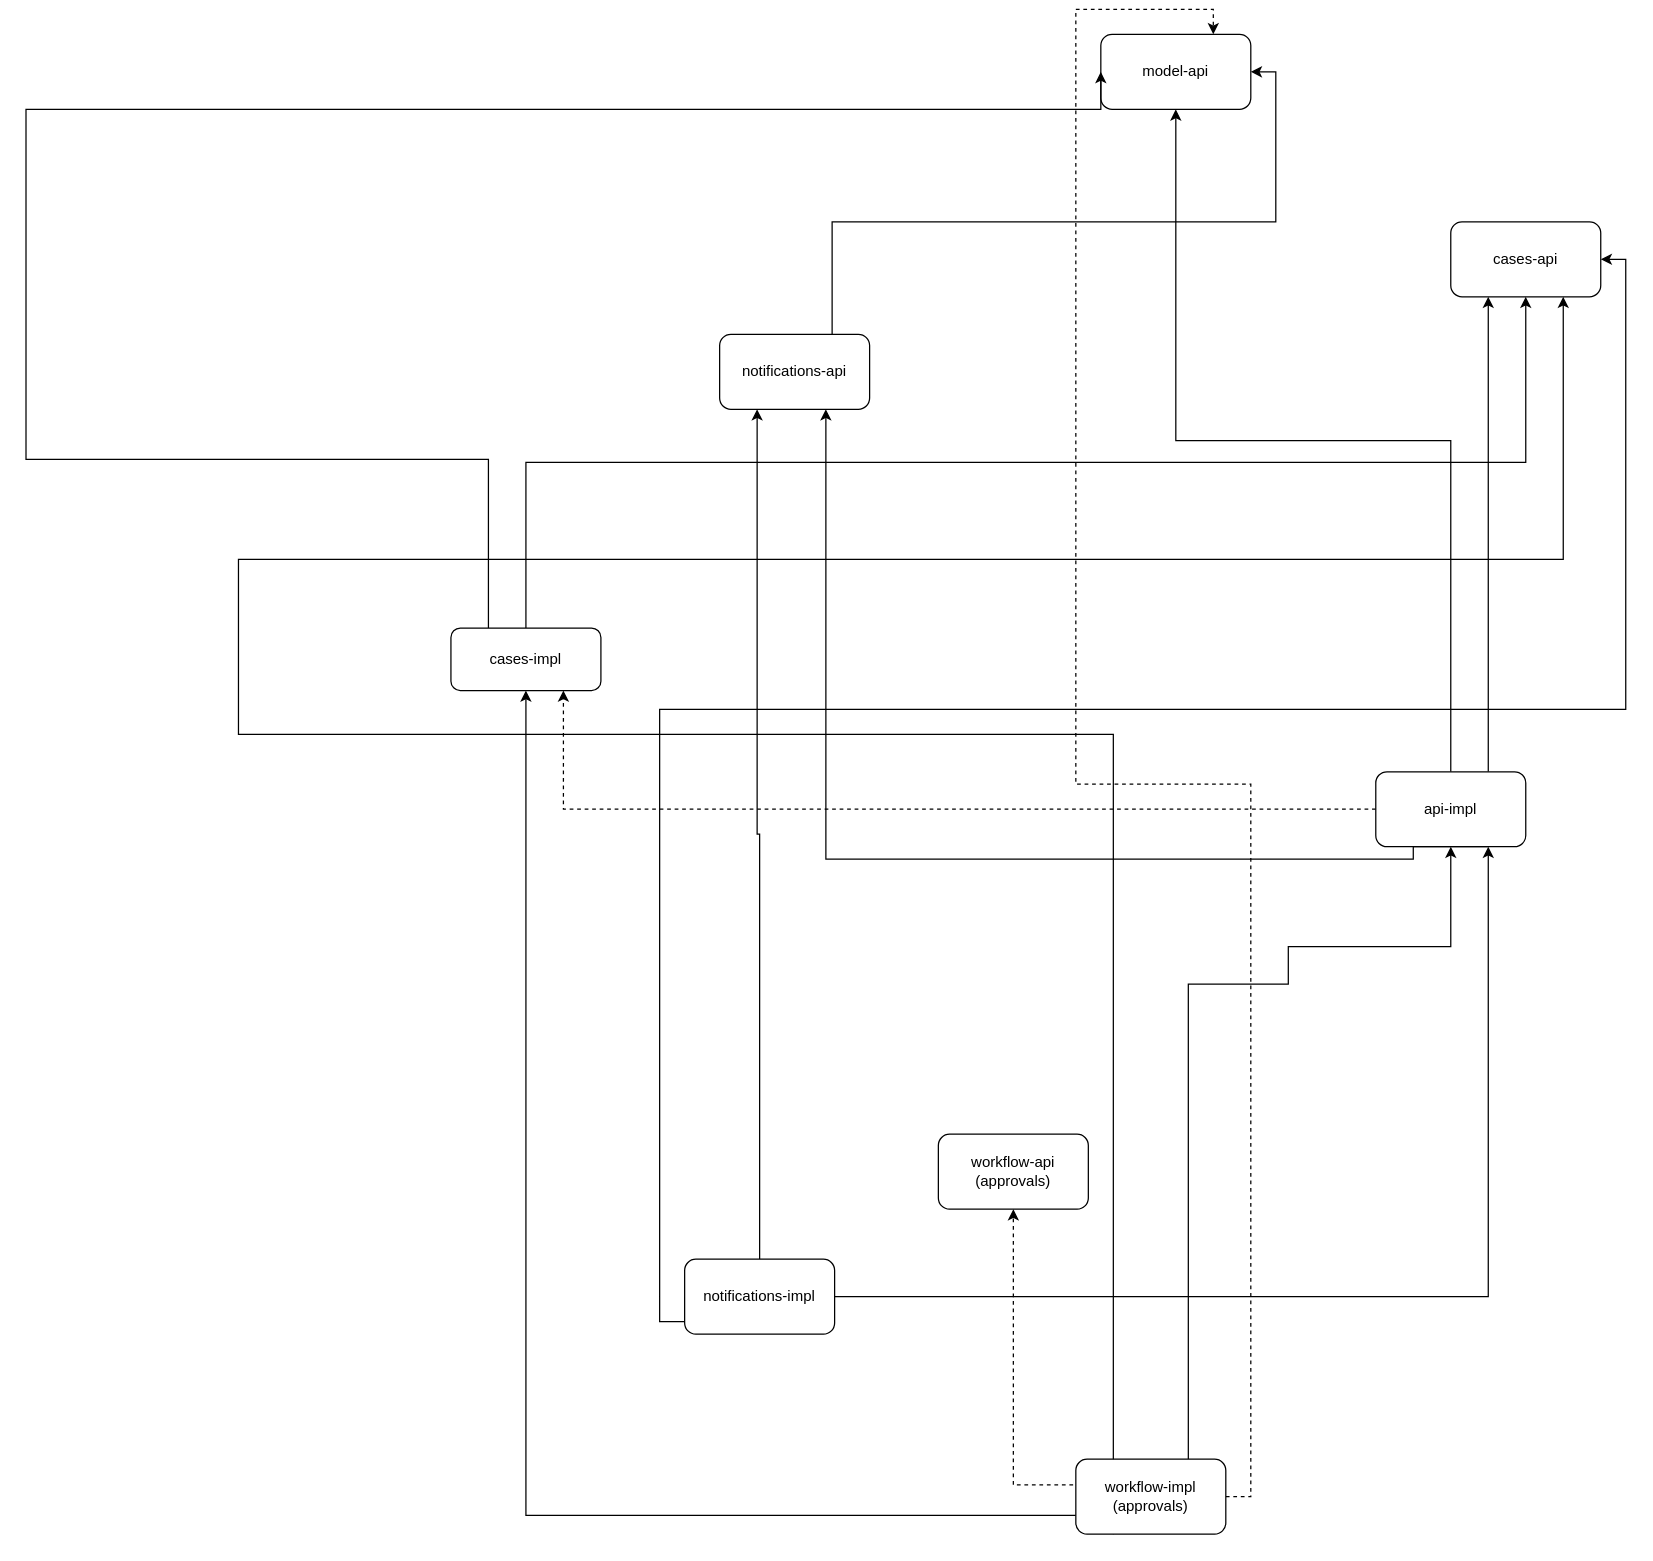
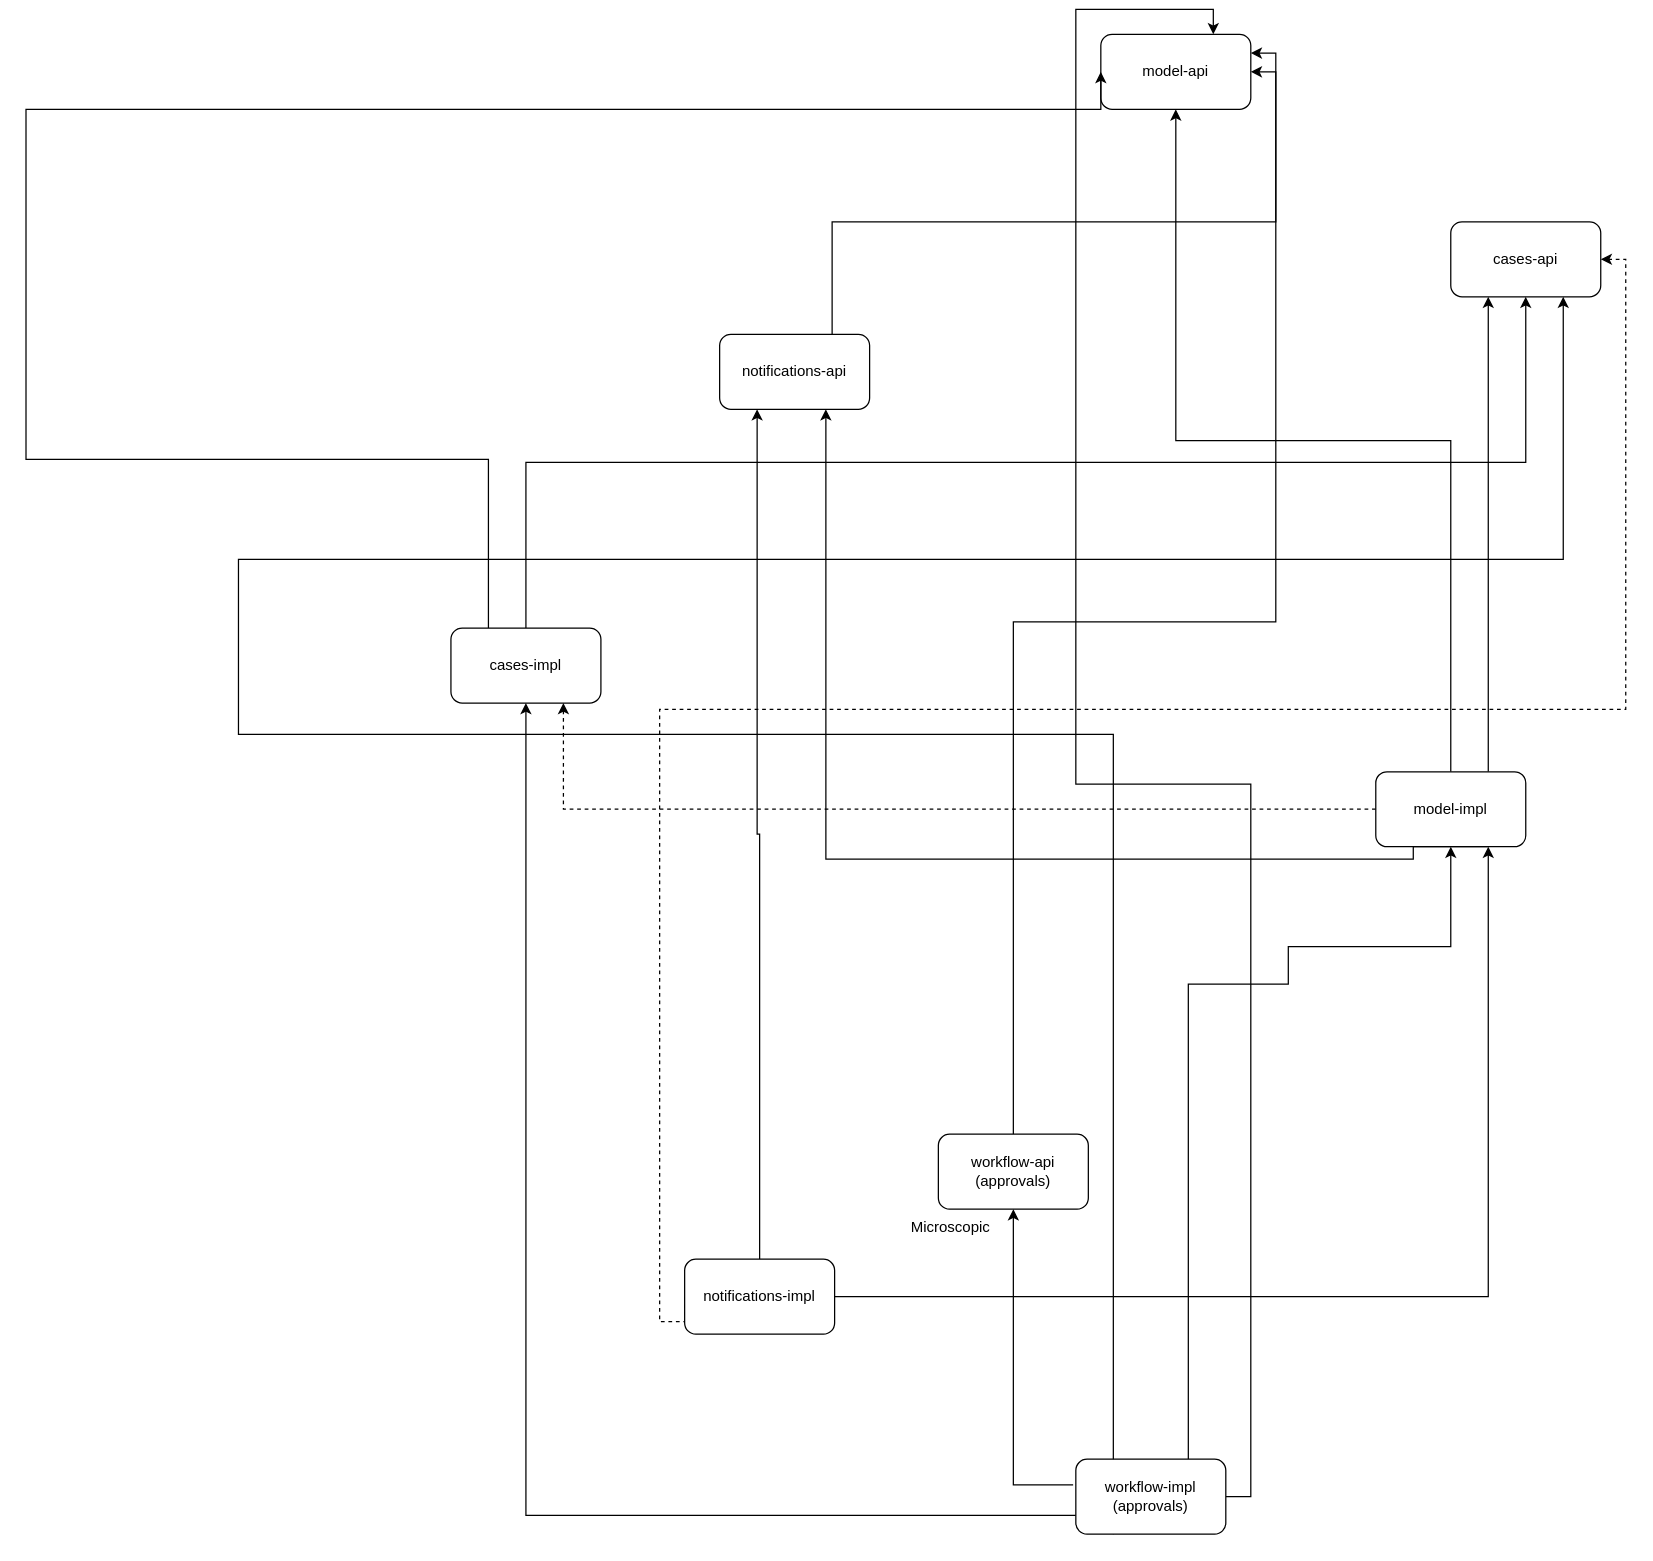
  <mxCell id="0" />
  <mxCell id="1" parent="0" />
  <mxCell id="2" style="edgeStyle=orthogonalEdgeStyle;rounded=0;orthogonalLoop=1;jettySize=auto;html=1;exitX=0.75;exitY=0;exitDx=0;exitDy=0;entryX=0.25;entryY=1;entryDx=0;entryDy=0;" parent="1" source="6" target="7" edge="1"><mxGeometry relative="1" as="geometry"><Array as="points"><mxPoint x="1190" y="290" /><mxPoint x="1190" y="290" /></Array></mxGeometry></mxCell>
  <mxCell id="3" style="edgeStyle=orthogonalEdgeStyle;rounded=0;orthogonalLoop=1;jettySize=auto;html=1;exitX=0.75;exitY=1;exitDx=0;exitDy=0;" parent="1" source="6" target="9" edge="1"><mxGeometry relative="1" as="geometry"><Array as="points"><mxPoint x="1130" y="670" /><mxPoint x="1130" y="680" /><mxPoint x="660" y="680" /></Array></mxGeometry></mxCell>
  <mxCell id="4" style="edgeStyle=orthogonalEdgeStyle;rounded=0;orthogonalLoop=1;jettySize=auto;html=1;exitX=0.5;exitY=0;exitDx=0;exitDy=0;entryX=0.5;entryY=1;entryDx=0;entryDy=0;" parent="1" source="6" target="10" edge="1"><mxGeometry relative="1" as="geometry" /></mxCell>
  <mxCell id="5" style="edgeStyle=orthogonalEdgeStyle;rounded=0;orthogonalLoop=1;jettySize=auto;html=1;exitX=0;exitY=0.5;exitDx=0;exitDy=0;entryX=0.75;entryY=1;entryDx=0;entryDy=0;dashed=1;" edge="1" parent="1" source="6" target="17"><mxGeometry relative="1" as="geometry" /></mxCell>
- <mxCell id="6" value="api-impl" style="rounded=1;whiteSpace=wrap;html=1;" parent="1" vertex="1"><mxGeometry x="1100" y="610" width="120" height="60" as="geometry" /></mxCell>
+ <mxCell id="6" value="model-impl" style="rounded=1;whiteSpace=wrap;html=1;" parent="1" vertex="1"><mxGeometry x="1100" y="610" width="120" height="60" as="geometry" /></mxCell>
  <mxCell id="7" value="cases-api" style="rounded=1;whiteSpace=wrap;html=1;" parent="1" vertex="1"><mxGeometry x="1160" y="170" width="120" height="60" as="geometry" /></mxCell>
  <mxCell id="8" style="edgeStyle=orthogonalEdgeStyle;rounded=0;orthogonalLoop=1;jettySize=auto;html=1;exitX=0.75;exitY=0;exitDx=0;exitDy=0;entryX=1;entryY=0.5;entryDx=0;entryDy=0;" parent="1" source="9" target="10" edge="1"><mxGeometry relative="1" as="geometry" /></mxCell>
  <mxCell id="9" value="notifications-api" style="rounded=1;whiteSpace=wrap;html=1;" parent="1" vertex="1"><mxGeometry x="575" y="260" width="120" height="60" as="geometry" /></mxCell>
  <mxCell id="10" value="model-api" style="rounded=1;whiteSpace=wrap;html=1;" parent="1" vertex="1"><mxGeometry x="880" y="20" width="120" height="60" as="geometry" /></mxCell>
  <mxCell id="11" style="edgeStyle=orthogonalEdgeStyle;rounded=0;orthogonalLoop=1;jettySize=auto;html=1;exitX=0.5;exitY=0;exitDx=0;exitDy=0;entryX=0.25;entryY=1;entryDx=0;entryDy=0;" parent="1" source="14" target="9" edge="1"><mxGeometry relative="1" as="geometry" /></mxCell>
  <mxCell id="12" style="edgeStyle=orthogonalEdgeStyle;rounded=0;orthogonalLoop=1;jettySize=auto;html=1;exitX=1;exitY=0.5;exitDx=0;exitDy=0;entryX=0.75;entryY=1;entryDx=0;entryDy=0;" parent="1" source="14" target="6" edge="1"><mxGeometry relative="1" as="geometry" /></mxCell>
- <mxCell id="13" style="edgeStyle=orthogonalEdgeStyle;rounded=0;orthogonalLoop=1;jettySize=auto;html=1;exitX=0;exitY=0.5;exitDx=0;exitDy=0;entryX=1;entryY=0.5;entryDx=0;entryDy=0;" parent="1" source="14" target="7" edge="1"><mxGeometry relative="1" as="geometry"><Array as="points"><mxPoint x="527" y="1050" /><mxPoint x="527" y="560" /><mxPoint x="1300" y="560" /><mxPoint x="1300" y="200" /></Array></mxGeometry></mxCell>
+ <mxCell id="13" style="edgeStyle=orthogonalEdgeStyle;rounded=0;orthogonalLoop=1;jettySize=auto;html=1;exitX=0;exitY=0.5;exitDx=0;exitDy=0;entryX=1;entryY=0.5;entryDx=0;entryDy=0;dashed=1;" parent="1" source="14" target="7" edge="1"><mxGeometry relative="1" as="geometry"><Array as="points"><mxPoint x="527" y="1050" /><mxPoint x="527" y="560" /><mxPoint x="1300" y="560" /><mxPoint x="1300" y="200" /></Array></mxGeometry></mxCell>
  <mxCell id="14" value="notifications-impl" style="rounded=1;whiteSpace=wrap;html=1;" parent="1" vertex="1"><mxGeometry x="547" y="1000" width="120" height="60" as="geometry" /></mxCell>
  <mxCell id="15" style="edgeStyle=orthogonalEdgeStyle;rounded=0;orthogonalLoop=1;jettySize=auto;html=1;exitX=0.5;exitY=0;exitDx=0;exitDy=0;" parent="1" source="17" target="7" edge="1"><mxGeometry relative="1" as="geometry" /></mxCell>
  <mxCell id="16" style="edgeStyle=orthogonalEdgeStyle;rounded=0;orthogonalLoop=1;jettySize=auto;html=1;exitX=0.25;exitY=0;exitDx=0;exitDy=0;entryX=0;entryY=0.5;entryDx=0;entryDy=0;" parent="1" source="17" target="10" edge="1"><mxGeometry relative="1" as="geometry"><Array as="points"><mxPoint x="390" y="360" /><mxPoint x="20" y="360" /><mxPoint x="20" y="80" /><mxPoint x="880" y="80" /></Array></mxGeometry></mxCell>
- <mxCell id="17" value="cases-impl" style="rounded=1;whiteSpace=wrap;html=1;" parent="1" vertex="1"><mxGeometry x="360" y="495" width="120" height="50" as="geometry" /></mxCell>
+ <mxCell id="17" value="cases-impl" style="rounded=1;whiteSpace=wrap;html=1;" parent="1" vertex="1"><mxGeometry x="360" y="495" width="120" height="60" as="geometry" /></mxCell>
+ <mxCell id="18" style="edgeStyle=orthogonalEdgeStyle;rounded=0;orthogonalLoop=1;jettySize=auto;html=1;exitX=0.5;exitY=0;exitDx=0;exitDy=0;entryX=1;entryY=0.25;entryDx=0;entryDy=0;" parent="1" source="19" target="10" edge="1"><mxGeometry relative="1" as="geometry" /></mxCell>
  <mxCell id="19" value="workflow-api&lt;br&gt;(approvals)" style="rounded=1;whiteSpace=wrap;html=1;" parent="1" vertex="1"><mxGeometry x="750" y="900" width="120" height="60" as="geometry" /></mxCell>
- <mxCell id="20" style="edgeStyle=orthogonalEdgeStyle;rounded=0;orthogonalLoop=1;jettySize=auto;html=1;exitX=-0.018;exitY=0.344;exitDx=0;exitDy=0;entryX=0.5;entryY=1;entryDx=0;entryDy=0;exitPerimeter=0;dashed=1;" parent="1" source="25" target="19" edge="1"><mxGeometry relative="1" as="geometry"><Array as="points"><mxPoint x="810" y="1181" /></Array></mxGeometry></mxCell>
+ <mxCell id="20" style="edgeStyle=orthogonalEdgeStyle;rounded=0;orthogonalLoop=1;jettySize=auto;html=1;exitX=-0.018;exitY=0.344;exitDx=0;exitDy=0;entryX=0.5;entryY=1;entryDx=0;entryDy=0;exitPerimeter=0;" parent="1" source="25" target="19" edge="1"><mxGeometry relative="1" as="geometry"><Array as="points"><mxPoint x="810" y="1181" /></Array></mxGeometry></mxCell>
  <mxCell id="21" style="edgeStyle=orthogonalEdgeStyle;rounded=0;orthogonalLoop=1;jettySize=auto;html=1;exitX=0.25;exitY=1;exitDx=0;exitDy=0;entryX=0.75;entryY=1;entryDx=0;entryDy=0;" parent="1" source="25" target="7" edge="1"><mxGeometry relative="1" as="geometry"><Array as="points"><mxPoint x="470" y="580" /><mxPoint x="190" y="580" /><mxPoint x="190" y="440" /><mxPoint x="140" y="440" /></Array></mxGeometry></mxCell>
  <mxCell id="22" style="edgeStyle=orthogonalEdgeStyle;rounded=0;orthogonalLoop=1;jettySize=auto;html=1;exitX=0;exitY=0.75;exitDx=0;exitDy=0;entryX=0.5;entryY=1;entryDx=0;entryDy=0;" parent="1" source="25" target="17" edge="1"><mxGeometry relative="1" as="geometry"><Array as="points"><mxPoint x="420" y="1205" /></Array></mxGeometry></mxCell>
- <mxCell id="23" style="edgeStyle=orthogonalEdgeStyle;rounded=0;orthogonalLoop=1;jettySize=auto;html=1;exitX=1;exitY=0.5;exitDx=0;exitDy=0;entryX=0.75;entryY=0;entryDx=0;entryDy=0;dashed=1;" parent="1" source="25" target="10" edge="1"><mxGeometry relative="1" as="geometry" /></mxCell>
+ <mxCell id="23" style="edgeStyle=orthogonalEdgeStyle;rounded=0;orthogonalLoop=1;jettySize=auto;html=1;exitX=1;exitY=0.5;exitDx=0;exitDy=0;entryX=0.75;entryY=0;entryDx=0;entryDy=0;" parent="1" source="25" target="10" edge="1"><mxGeometry relative="1" as="geometry" /></mxCell>
  <mxCell id="24" style="edgeStyle=orthogonalEdgeStyle;rounded=0;orthogonalLoop=1;jettySize=auto;html=1;exitX=0.75;exitY=0;exitDx=0;exitDy=0;entryX=0.5;entryY=1;entryDx=0;entryDy=0;" parent="1" source="25" target="6" edge="1"><mxGeometry relative="1" as="geometry"><Array as="points"><mxPoint x="950" y="780" /><mxPoint x="1030" y="780" /><mxPoint x="1030" y="750" /><mxPoint x="1160" y="750" /></Array></mxGeometry></mxCell>
  <mxCell id="25" value="workflow-impl&lt;br&gt;(approvals)" style="rounded=1;whiteSpace=wrap;html=1;" parent="1" vertex="1"><mxGeometry x="860" y="1160" width="120" height="60" as="geometry" /></mxCell>
+ <mxCell id="26" value="Microscopic" style="text;html=1;strokeColor=none;fillColor=none;align=center;verticalAlign=middle;whiteSpace=wrap;rounded=0;" vertex="1" parent="1"><mxGeometry x="730" y="960" width="60" height="30" as="geometry" /></mxCell>
